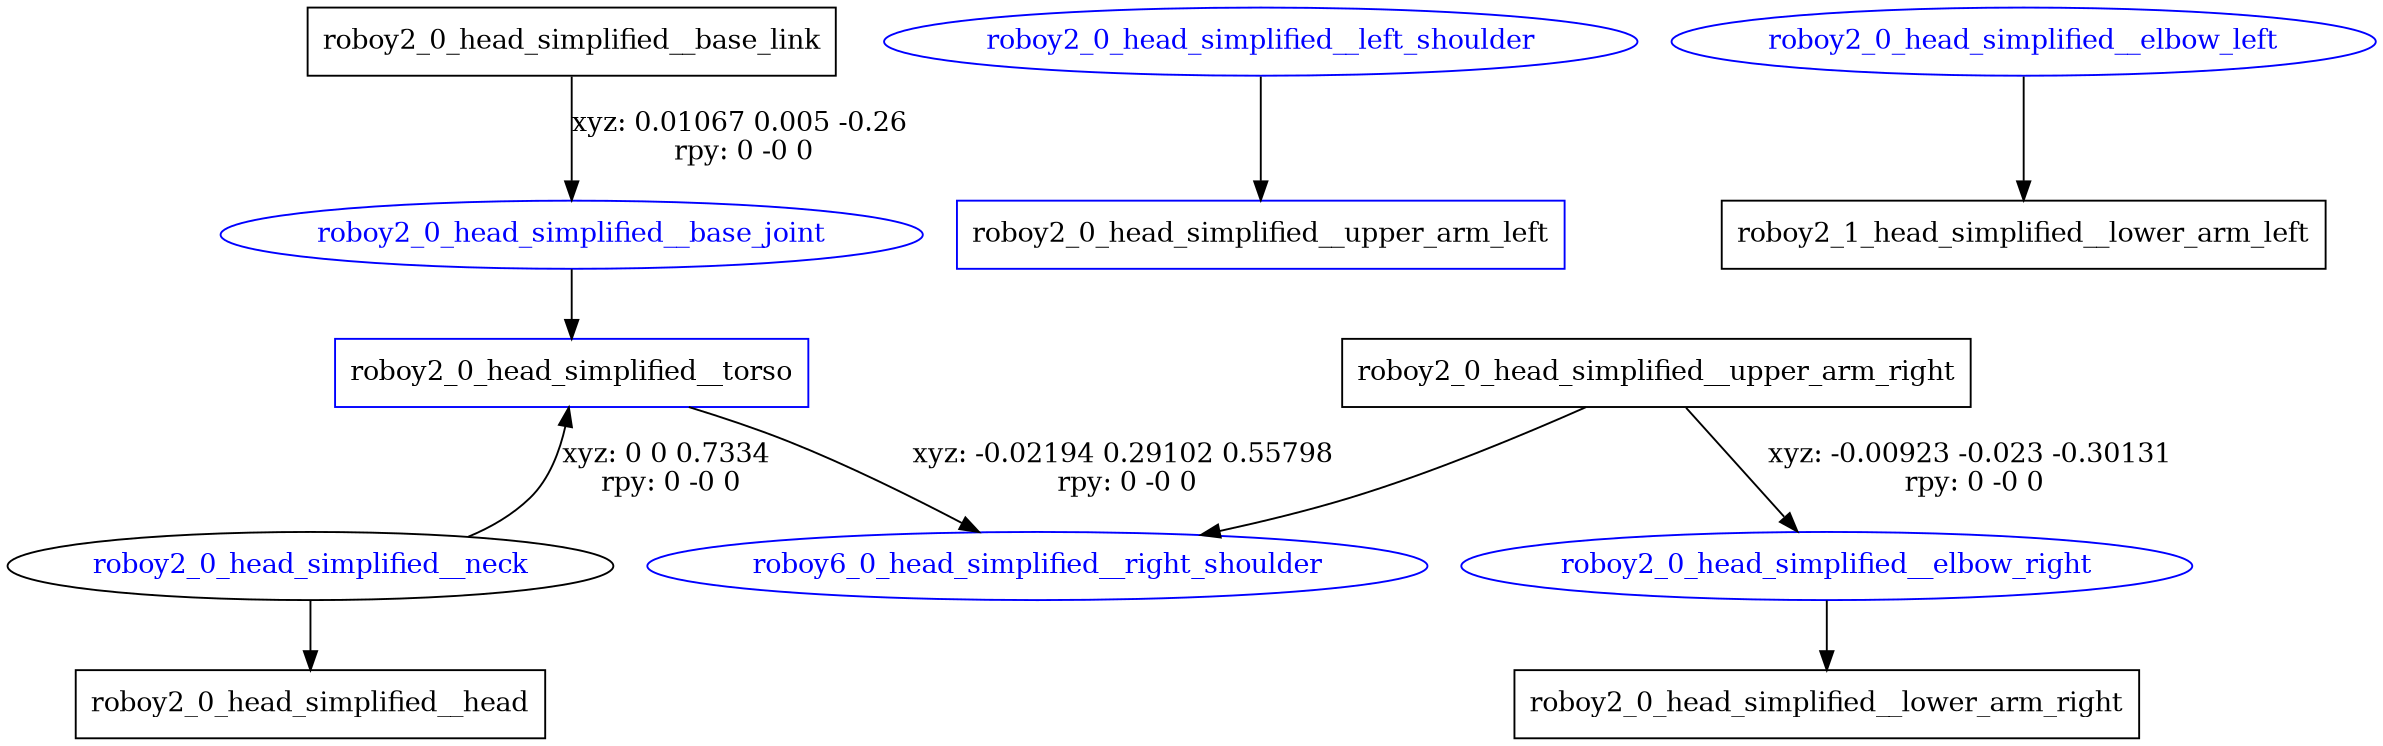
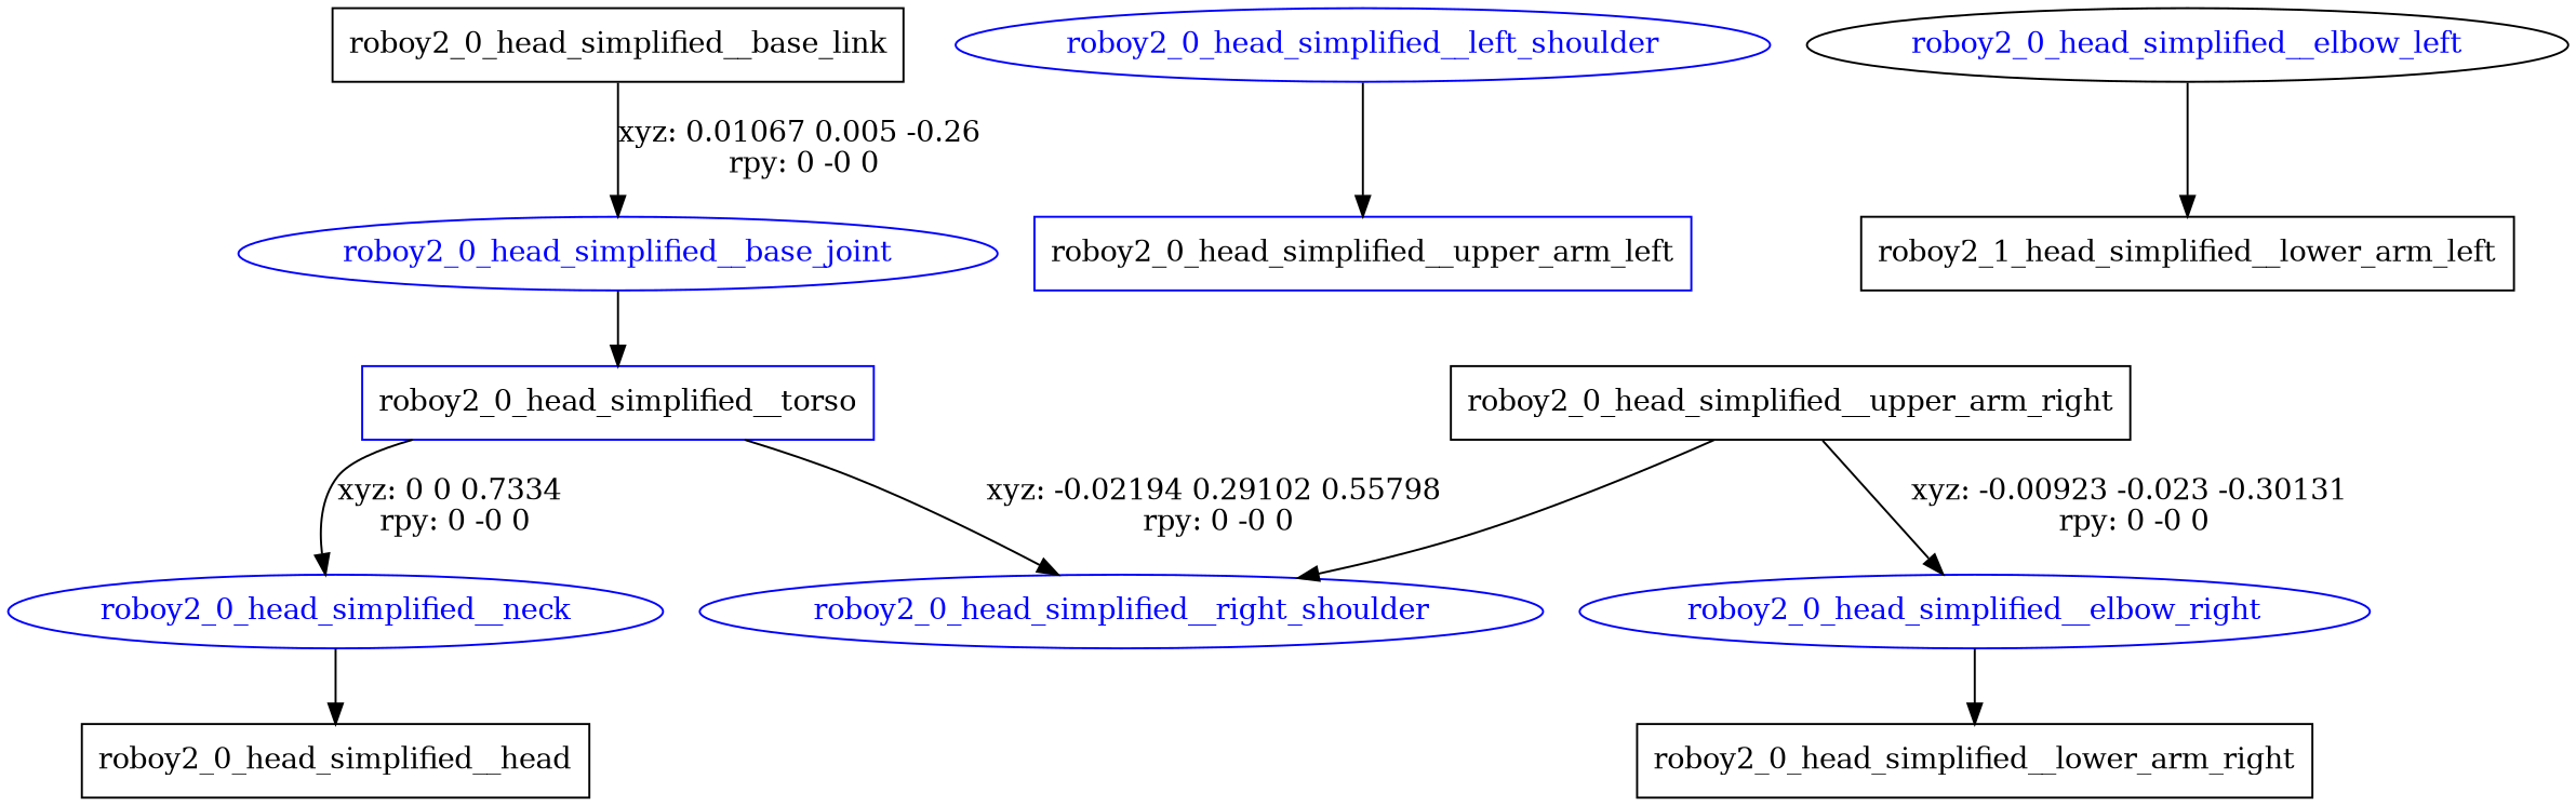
  digraph {
    node [shape=box color=blue]
    n1 [label=roboy2_0_head_simplified__base_link color=""]
    roboy2_0_head_simplified__base_joint [fontcolor=blue shape=ellipse]
    n3 [label=roboy2_0_head_simplified__torso]
-   roboy2_0_head_simplified__neck [color=black fontcolor=blue shape=ellipse]
-   roboy2_0_head_simplified__right_shoulder [fontcolor=blue shape=ellipse label=roboy6_0_head_simplified__right_shoulder]
+   roboy2_0_head_simplified__neck [fontcolor=blue shape=ellipse]
+   roboy2_0_head_simplified__right_shoulder [fontcolor=blue shape=ellipse]
    roboy2_0_head_simplified__left_shoulder [fontcolor=blue shape=ellipse]
    n7 [label=roboy2_0_head_simplified__upper_arm_left]
    n8 [label=roboy2_0_head_simplified__head color=""]
-   roboy2_0_head_simplified__elbow_left [fontcolor=blue shape=ellipse]
+   roboy2_0_head_simplified__elbow_left [color=black fontcolor=blue shape=ellipse]
    n10 [label=roboy2_1_head_simplified__lower_arm_left color=""]
    n11 [label=roboy2_0_head_simplified__upper_arm_right color=""]
    roboy2_0_head_simplified__elbow_right [fontcolor=blue shape=ellipse]
    n13 [label=roboy2_0_head_simplified__lower_arm_right color=""]
    n1 -> roboy2_0_head_simplified__base_joint [label="xyz: 0.01067 0.005 -0.26 \nrpy: 0 -0 0"]
    roboy2_0_head_simplified__base_joint -> n3
-   roboy2_0_head_simplified__neck -> n3 [label="xyz: 0 0 0.7334 \nrpy: 0 -0 0"]
+   n3 -> roboy2_0_head_simplified__neck [label="xyz: 0 0 0.7334 \nrpy: 0 -0 0"]
    n3 -> roboy2_0_head_simplified__right_shoulder [label="xyz: -0.02194 0.29102 0.55798 \nrpy: 0 -0 0"]
    roboy2_0_head_simplified__neck -> n8
    roboy2_0_head_simplified__left_shoulder -> n7
    roboy2_0_head_simplified__elbow_left -> n10
    n11 -> roboy2_0_head_simplified__right_shoulder
    n11 -> roboy2_0_head_simplified__elbow_right [label="xyz: -0.00923 -0.023 -0.30131 \nrpy: 0 -0 0"]
    roboy2_0_head_simplified__elbow_right -> n13
  }
